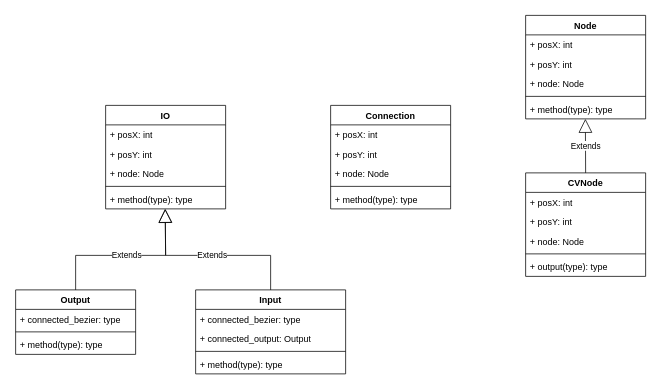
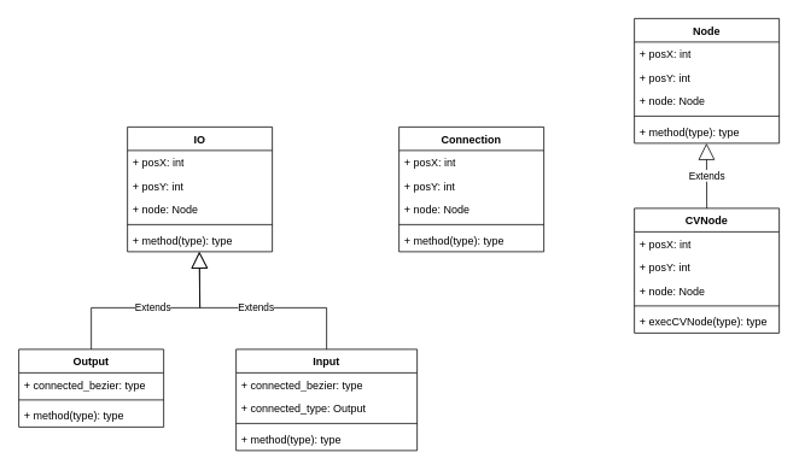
  <mxCell id="0" />
  <mxCell id="1" parent="0" />
  <mxCell id="2" value="Output" style="swimlane;fontStyle=1;align=center;verticalAlign=top;childLayout=stackLayout;horizontal=1;startSize=26;horizontalStack=0;resizeParent=1;resizeParentMax=0;resizeLast=0;collapsible=1;marginBottom=0;whiteSpace=wrap;html=1;" parent="1" vertex="1"><mxGeometry x="20" y="386" width="160" height="86" as="geometry" /></mxCell>
  <mxCell id="3" value="+ connected_bezier: type" style="text;strokeColor=none;fillColor=none;align=left;verticalAlign=top;spacingLeft=4;spacingRight=4;overflow=hidden;rotatable=0;points=[[0,0.5],[1,0.5]];portConstraint=eastwest;whiteSpace=wrap;html=1;" parent="2" vertex="1"><mxGeometry y="26" width="160" height="26" as="geometry" /></mxCell>
  <mxCell id="4" value="" style="line;strokeWidth=1;fillColor=none;align=left;verticalAlign=middle;spacingTop=-1;spacingLeft=3;spacingRight=3;rotatable=0;labelPosition=right;points=[];portConstraint=eastwest;strokeColor=inherit;" parent="2" vertex="1"><mxGeometry y="52" width="160" height="8" as="geometry" /></mxCell>
  <mxCell id="5" value="+ method(type): type" style="text;strokeColor=none;fillColor=none;align=left;verticalAlign=top;spacingLeft=4;spacingRight=4;overflow=hidden;rotatable=0;points=[[0,0.5],[1,0.5]];portConstraint=eastwest;whiteSpace=wrap;html=1;" parent="2" vertex="1"><mxGeometry y="60" width="160" height="26" as="geometry" /></mxCell>
  <mxCell id="6" value="Input" style="swimlane;fontStyle=1;align=center;verticalAlign=top;childLayout=stackLayout;horizontal=1;startSize=26;horizontalStack=0;resizeParent=1;resizeParentMax=0;resizeLast=0;collapsible=1;marginBottom=0;whiteSpace=wrap;html=1;" parent="1" vertex="1"><mxGeometry x="260" y="386" width="200" height="112" as="geometry" /></mxCell>
  <mxCell id="7" value="+ connected_bezier: type" style="text;strokeColor=none;fillColor=none;align=left;verticalAlign=top;spacingLeft=4;spacingRight=4;overflow=hidden;rotatable=0;points=[[0,0.5],[1,0.5]];portConstraint=eastwest;whiteSpace=wrap;html=1;" parent="6" vertex="1"><mxGeometry y="26" width="200" height="26" as="geometry" /></mxCell>
- <mxCell id="8" value="+ connected_output: Output" style="text;strokeColor=none;fillColor=none;align=left;verticalAlign=top;spacingLeft=4;spacingRight=4;overflow=hidden;rotatable=0;points=[[0,0.5],[1,0.5]];portConstraint=eastwest;whiteSpace=wrap;html=1;" parent="6" vertex="1"><mxGeometry y="52" width="200" height="26" as="geometry" /></mxCell>
+ <mxCell id="8" value="+ connected_type: Output" style="text;strokeColor=none;fillColor=none;align=left;verticalAlign=top;spacingLeft=4;spacingRight=4;overflow=hidden;rotatable=0;points=[[0,0.5],[1,0.5]];portConstraint=eastwest;whiteSpace=wrap;html=1;" parent="6" vertex="1"><mxGeometry y="52" width="200" height="26" as="geometry" /></mxCell>
  <mxCell id="9" value="" style="line;strokeWidth=1;fillColor=none;align=left;verticalAlign=middle;spacingTop=-1;spacingLeft=3;spacingRight=3;rotatable=0;labelPosition=right;points=[];portConstraint=eastwest;strokeColor=inherit;" parent="6" vertex="1"><mxGeometry y="78" width="200" height="8" as="geometry" /></mxCell>
  <mxCell id="10" value="+ method(type): type" style="text;strokeColor=none;fillColor=none;align=left;verticalAlign=top;spacingLeft=4;spacingRight=4;overflow=hidden;rotatable=0;points=[[0,0.5],[1,0.5]];portConstraint=eastwest;whiteSpace=wrap;html=1;" parent="6" vertex="1"><mxGeometry y="86" width="200" height="26" as="geometry" /></mxCell>
  <mxCell id="11" value="IO" style="swimlane;fontStyle=1;align=center;verticalAlign=top;childLayout=stackLayout;horizontal=1;startSize=26;horizontalStack=0;resizeParent=1;resizeParentMax=0;resizeLast=0;collapsible=1;marginBottom=0;whiteSpace=wrap;html=1;" parent="1" vertex="1"><mxGeometry x="140" y="140" width="160" height="138" as="geometry" /></mxCell>
  <mxCell id="12" value="+ posX: int" style="text;strokeColor=none;fillColor=none;align=left;verticalAlign=top;spacingLeft=4;spacingRight=4;overflow=hidden;rotatable=0;points=[[0,0.5],[1,0.5]];portConstraint=eastwest;whiteSpace=wrap;html=1;" parent="11" vertex="1"><mxGeometry y="26" width="160" height="26" as="geometry" /></mxCell>
  <mxCell id="13" value="+ posY: int" style="text;strokeColor=none;fillColor=none;align=left;verticalAlign=top;spacingLeft=4;spacingRight=4;overflow=hidden;rotatable=0;points=[[0,0.5],[1,0.5]];portConstraint=eastwest;whiteSpace=wrap;html=1;" parent="11" vertex="1"><mxGeometry y="52" width="160" height="26" as="geometry" /></mxCell>
  <mxCell id="14" value="+ node: Node" style="text;strokeColor=none;fillColor=none;align=left;verticalAlign=top;spacingLeft=4;spacingRight=4;overflow=hidden;rotatable=0;points=[[0,0.5],[1,0.5]];portConstraint=eastwest;whiteSpace=wrap;html=1;" parent="11" vertex="1"><mxGeometry y="78" width="160" height="26" as="geometry" /></mxCell>
  <mxCell id="15" value="" style="line;strokeWidth=1;fillColor=none;align=left;verticalAlign=middle;spacingTop=-1;spacingLeft=3;spacingRight=3;rotatable=0;labelPosition=right;points=[];portConstraint=eastwest;strokeColor=inherit;" parent="11" vertex="1"><mxGeometry y="104" width="160" height="8" as="geometry" /></mxCell>
  <mxCell id="16" value="+ method(type): type" style="text;strokeColor=none;fillColor=none;align=left;verticalAlign=top;spacingLeft=4;spacingRight=4;overflow=hidden;rotatable=0;points=[[0,0.5],[1,0.5]];portConstraint=eastwest;whiteSpace=wrap;html=1;" parent="11" vertex="1"><mxGeometry y="112" width="160" height="26" as="geometry" /></mxCell>
  <mxCell id="17" value="Node" style="swimlane;fontStyle=1;align=center;verticalAlign=top;childLayout=stackLayout;horizontal=1;startSize=26;horizontalStack=0;resizeParent=1;resizeParentMax=0;resizeLast=0;collapsible=1;marginBottom=0;whiteSpace=wrap;html=1;" parent="1" vertex="1"><mxGeometry x="700" y="20" width="160" height="138" as="geometry" /></mxCell>
  <mxCell id="18" value="+ posX: int" style="text;strokeColor=none;fillColor=none;align=left;verticalAlign=top;spacingLeft=4;spacingRight=4;overflow=hidden;rotatable=0;points=[[0,0.5],[1,0.5]];portConstraint=eastwest;whiteSpace=wrap;html=1;" parent="17" vertex="1"><mxGeometry y="26" width="160" height="26" as="geometry" /></mxCell>
  <mxCell id="19" value="+ posY: int" style="text;strokeColor=none;fillColor=none;align=left;verticalAlign=top;spacingLeft=4;spacingRight=4;overflow=hidden;rotatable=0;points=[[0,0.5],[1,0.5]];portConstraint=eastwest;whiteSpace=wrap;html=1;" parent="17" vertex="1"><mxGeometry y="52" width="160" height="26" as="geometry" /></mxCell>
  <mxCell id="20" value="+ node: Node" style="text;strokeColor=none;fillColor=none;align=left;verticalAlign=top;spacingLeft=4;spacingRight=4;overflow=hidden;rotatable=0;points=[[0,0.5],[1,0.5]];portConstraint=eastwest;whiteSpace=wrap;html=1;" parent="17" vertex="1"><mxGeometry y="78" width="160" height="26" as="geometry" /></mxCell>
  <mxCell id="21" value="" style="line;strokeWidth=1;fillColor=none;align=left;verticalAlign=middle;spacingTop=-1;spacingLeft=3;spacingRight=3;rotatable=0;labelPosition=right;points=[];portConstraint=eastwest;strokeColor=inherit;" parent="17" vertex="1"><mxGeometry y="104" width="160" height="8" as="geometry" /></mxCell>
  <mxCell id="22" value="+ method(type): type" style="text;strokeColor=none;fillColor=none;align=left;verticalAlign=top;spacingLeft=4;spacingRight=4;overflow=hidden;rotatable=0;points=[[0,0.5],[1,0.5]];portConstraint=eastwest;whiteSpace=wrap;html=1;" parent="17" vertex="1"><mxGeometry y="112" width="160" height="26" as="geometry" /></mxCell>
  <mxCell id="23" value="Extends" style="endArrow=block;endSize=16;endFill=0;html=1;rounded=0;exitX=0.5;exitY=0;exitDx=0;exitDy=0;entryX=0.496;entryY=0.998;entryDx=0;entryDy=0;entryPerimeter=0;" parent="1" source="2" target="16" edge="1"><mxGeometry width="160" relative="1" as="geometry"><mxPoint x="360" y="340" as="sourcePoint" /><mxPoint x="190" y="290" as="targetPoint" /><Array as="points"><mxPoint x="100" y="340" /><mxPoint x="220" y="340" /></Array></mxGeometry></mxCell>
  <mxCell id="24" value="Extends" style="endArrow=block;endSize=16;endFill=0;html=1;rounded=0;entryX=0.497;entryY=1.004;entryDx=0;entryDy=0;entryPerimeter=0;exitX=0.5;exitY=0;exitDx=0;exitDy=0;" parent="1" source="6" target="16" edge="1"><mxGeometry width="160" relative="1" as="geometry"><mxPoint x="360" y="340" as="sourcePoint" /><mxPoint x="240" y="300" as="targetPoint" /><Array as="points"><mxPoint x="360" y="340" /><mxPoint x="220" y="340" /></Array></mxGeometry></mxCell>
  <mxCell id="25" value="Connection" style="swimlane;fontStyle=1;align=center;verticalAlign=top;childLayout=stackLayout;horizontal=1;startSize=26;horizontalStack=0;resizeParent=1;resizeParentMax=0;resizeLast=0;collapsible=1;marginBottom=0;whiteSpace=wrap;html=1;" parent="1" vertex="1"><mxGeometry x="440" y="140" width="160" height="138" as="geometry" /></mxCell>
  <mxCell id="26" value="+ posX: int" style="text;strokeColor=none;fillColor=none;align=left;verticalAlign=top;spacingLeft=4;spacingRight=4;overflow=hidden;rotatable=0;points=[[0,0.5],[1,0.5]];portConstraint=eastwest;whiteSpace=wrap;html=1;" parent="25" vertex="1"><mxGeometry y="26" width="160" height="26" as="geometry" /></mxCell>
  <mxCell id="27" value="+ posY: int" style="text;strokeColor=none;fillColor=none;align=left;verticalAlign=top;spacingLeft=4;spacingRight=4;overflow=hidden;rotatable=0;points=[[0,0.5],[1,0.5]];portConstraint=eastwest;whiteSpace=wrap;html=1;" parent="25" vertex="1"><mxGeometry y="52" width="160" height="26" as="geometry" /></mxCell>
  <mxCell id="28" value="+ node: Node" style="text;strokeColor=none;fillColor=none;align=left;verticalAlign=top;spacingLeft=4;spacingRight=4;overflow=hidden;rotatable=0;points=[[0,0.5],[1,0.5]];portConstraint=eastwest;whiteSpace=wrap;html=1;" parent="25" vertex="1"><mxGeometry y="78" width="160" height="26" as="geometry" /></mxCell>
  <mxCell id="29" value="" style="line;strokeWidth=1;fillColor=none;align=left;verticalAlign=middle;spacingTop=-1;spacingLeft=3;spacingRight=3;rotatable=0;labelPosition=right;points=[];portConstraint=eastwest;strokeColor=inherit;" parent="25" vertex="1"><mxGeometry y="104" width="160" height="8" as="geometry" /></mxCell>
  <mxCell id="30" value="+ method(type): type" style="text;strokeColor=none;fillColor=none;align=left;verticalAlign=top;spacingLeft=4;spacingRight=4;overflow=hidden;rotatable=0;points=[[0,0.5],[1,0.5]];portConstraint=eastwest;whiteSpace=wrap;html=1;" parent="25" vertex="1"><mxGeometry y="112" width="160" height="26" as="geometry" /></mxCell>
  <mxCell id="31" value="CVNode" style="swimlane;fontStyle=1;align=center;verticalAlign=top;childLayout=stackLayout;horizontal=1;startSize=26;horizontalStack=0;resizeParent=1;resizeParentMax=0;resizeLast=0;collapsible=1;marginBottom=0;whiteSpace=wrap;html=1;" parent="1" vertex="1"><mxGeometry x="700" y="230" width="160" height="138" as="geometry" /></mxCell>
  <mxCell id="32" value="+ posX: int" style="text;strokeColor=none;fillColor=none;align=left;verticalAlign=top;spacingLeft=4;spacingRight=4;overflow=hidden;rotatable=0;points=[[0,0.5],[1,0.5]];portConstraint=eastwest;whiteSpace=wrap;html=1;" parent="31" vertex="1"><mxGeometry y="26" width="160" height="26" as="geometry" /></mxCell>
  <mxCell id="33" value="+ posY: int" style="text;strokeColor=none;fillColor=none;align=left;verticalAlign=top;spacingLeft=4;spacingRight=4;overflow=hidden;rotatable=0;points=[[0,0.5],[1,0.5]];portConstraint=eastwest;whiteSpace=wrap;html=1;" parent="31" vertex="1"><mxGeometry y="52" width="160" height="26" as="geometry" /></mxCell>
  <mxCell id="34" value="+ node: Node" style="text;strokeColor=none;fillColor=none;align=left;verticalAlign=top;spacingLeft=4;spacingRight=4;overflow=hidden;rotatable=0;points=[[0,0.5],[1,0.5]];portConstraint=eastwest;whiteSpace=wrap;html=1;" parent="31" vertex="1"><mxGeometry y="78" width="160" height="26" as="geometry" /></mxCell>
  <mxCell id="35" value="" style="line;strokeWidth=1;fillColor=none;align=left;verticalAlign=middle;spacingTop=-1;spacingLeft=3;spacingRight=3;rotatable=0;labelPosition=right;points=[];portConstraint=eastwest;strokeColor=inherit;" parent="31" vertex="1"><mxGeometry y="104" width="160" height="8" as="geometry" /></mxCell>
- <mxCell id="36" value="+ output(type): type" style="text;strokeColor=none;fillColor=none;align=left;verticalAlign=top;spacingLeft=4;spacingRight=4;overflow=hidden;rotatable=0;points=[[0,0.5],[1,0.5]];portConstraint=eastwest;whiteSpace=wrap;html=1;" parent="31" vertex="1"><mxGeometry y="112" width="160" height="26" as="geometry" /></mxCell>
+ <mxCell id="36" value="+ execCVNode(type): type" style="text;strokeColor=none;fillColor=none;align=left;verticalAlign=top;spacingLeft=4;spacingRight=4;overflow=hidden;rotatable=0;points=[[0,0.5],[1,0.5]];portConstraint=eastwest;whiteSpace=wrap;html=1;" parent="31" vertex="1"><mxGeometry y="112" width="160" height="26" as="geometry" /></mxCell>
  <mxCell id="37" value="Extends" style="endArrow=block;endSize=16;endFill=0;html=1;rounded=0;entryX=0.498;entryY=1;entryDx=0;entryDy=0;entryPerimeter=0;exitX=0.5;exitY=0;exitDx=0;exitDy=0;" parent="1" source="31" target="22" edge="1"><mxGeometry width="160" relative="1" as="geometry"><mxPoint x="470" y="310" as="sourcePoint" /><mxPoint x="730" y="180" as="targetPoint" /></mxGeometry></mxCell>
